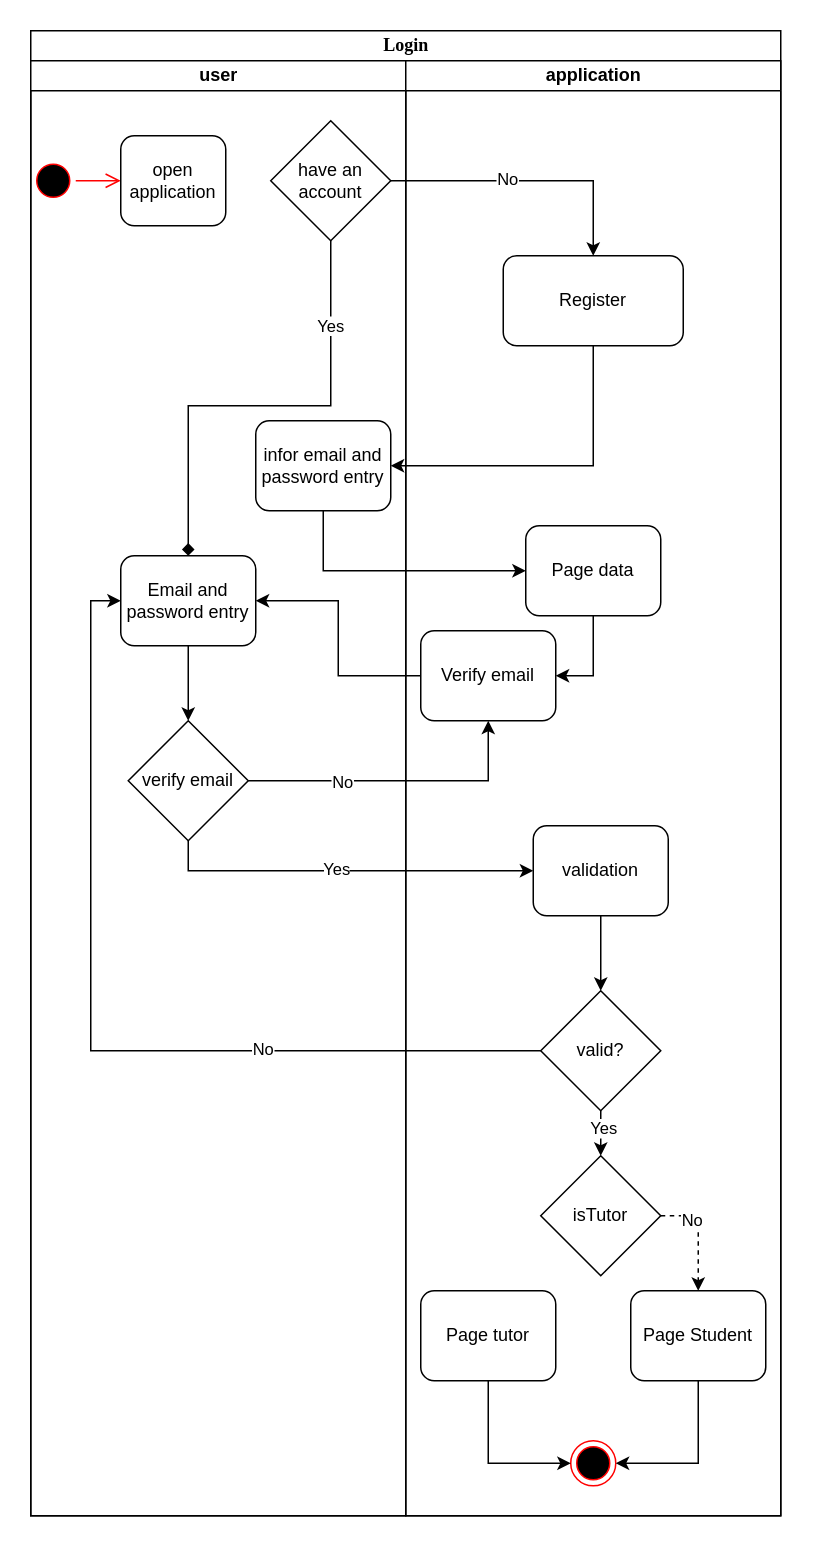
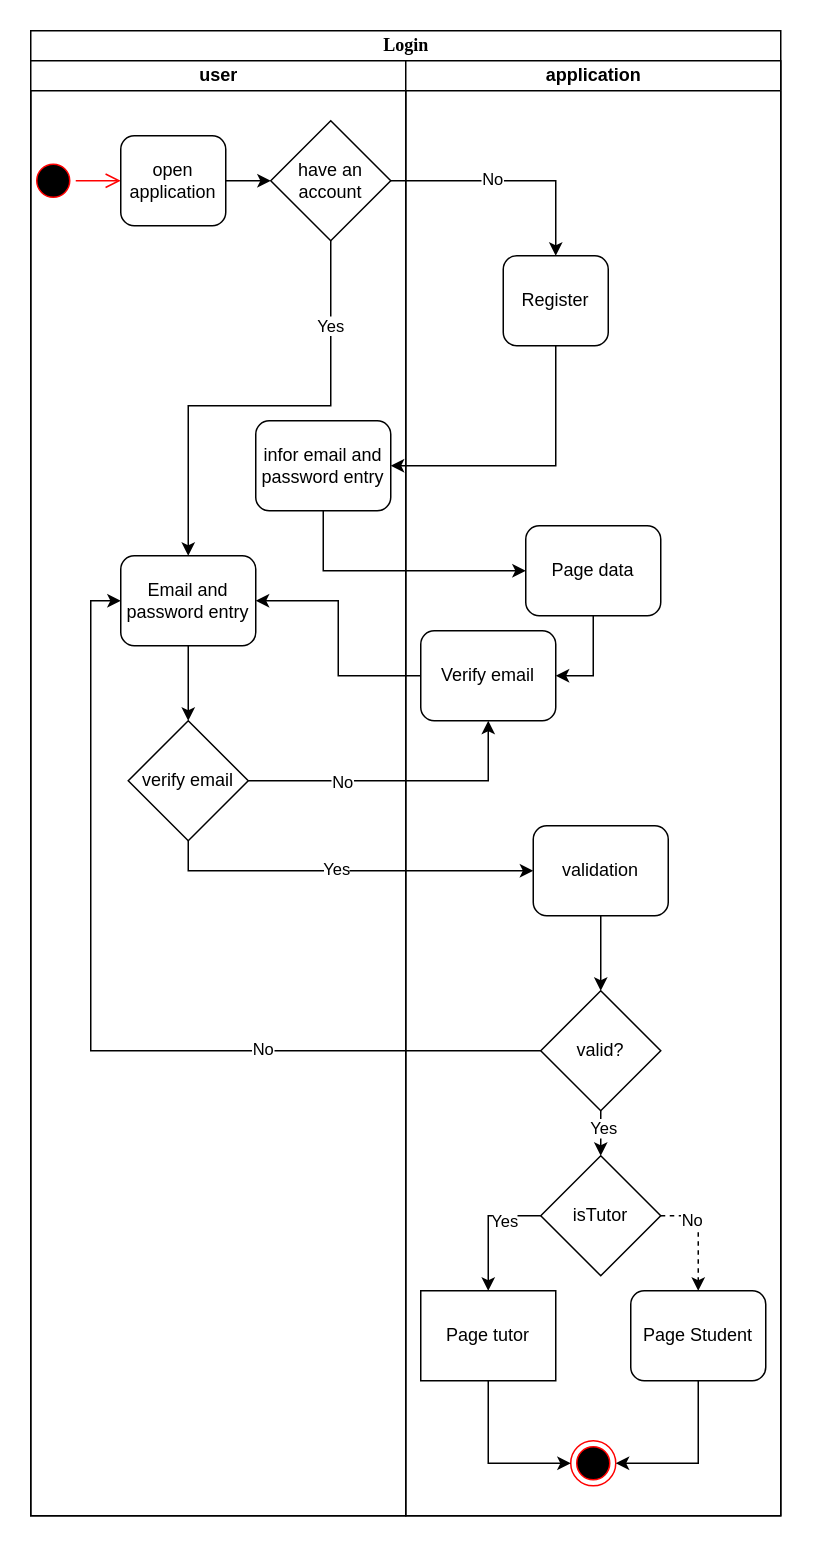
  <mxCell id="0" />
  <mxCell id="1" parent="0" />
  <mxCell id="2" value="Login" style="swimlane;html=1;childLayout=stackLayout;startSize=20;rounded=0;shadow=0;comic=0;labelBackgroundColor=none;strokeWidth=1;fontFamily=Verdana;fontSize=12;align=center;" parent="1" vertex="1"><mxGeometry x="20" y="20" width="500" height="990" as="geometry" /></mxCell>
  <mxCell id="3" value="user" style="swimlane;html=1;startSize=20;" parent="2" vertex="1"><mxGeometry y="20" width="250" height="970" as="geometry" /></mxCell>
  <mxCell id="4" value="" style="ellipse;html=1;shape=startState;fillColor=#000000;strokeColor=#ff0000;" vertex="1" parent="3"><mxGeometry y="65" width="30" height="30" as="geometry" /></mxCell>
  <mxCell id="5" value="" style="edgeStyle=orthogonalEdgeStyle;html=1;verticalAlign=bottom;endArrow=open;endSize=8;strokeColor=#ff0000;rounded=0;entryX=0;entryY=0.5;entryDx=0;entryDy=0;" edge="1" source="4" parent="3" target="7"><mxGeometry relative="1" as="geometry"><mxPoint x="45" y="130" as="targetPoint" /></mxGeometry></mxCell>
+ <mxCell id="6" value="" style="edgeStyle=orthogonalEdgeStyle;rounded=0;orthogonalLoop=1;jettySize=auto;html=1;" edge="1" parent="3" source="7" target="10"><mxGeometry relative="1" as="geometry" /></mxCell>
  <mxCell id="7" value="open application" style="rounded=1;whiteSpace=wrap;html=1;" vertex="1" parent="3"><mxGeometry x="60" y="50" width="70" height="60" as="geometry" /></mxCell>
- <mxCell id="8" value="" style="edgeStyle=orthogonalEdgeStyle;rounded=0;orthogonalLoop=1;jettySize=auto;html=1;entryX=0.5;entryY=0;entryDx=0;entryDy=0;endArrow=diamond;" edge="1" parent="3" source="10" target="12"><mxGeometry relative="1" as="geometry"><Array as="points"><mxPoint x="200" y="230" /><mxPoint x="105" y="230" /></Array></mxGeometry></mxCell>
+ <mxCell id="8" value="" style="edgeStyle=orthogonalEdgeStyle;rounded=0;orthogonalLoop=1;jettySize=auto;html=1;entryX=0.5;entryY=0;entryDx=0;entryDy=0;" edge="1" parent="3" source="10" target="12"><mxGeometry relative="1" as="geometry"><Array as="points"><mxPoint x="200" y="230" /><mxPoint x="105" y="230" /></Array></mxGeometry></mxCell>
  <mxCell id="9" value="Yes" style="edgeLabel;html=1;align=center;verticalAlign=middle;resizable=0;points=[];" vertex="1" connectable="0" parent="8"><mxGeometry x="-0.633" y="-1" relative="1" as="geometry"><mxPoint as="offset" /></mxGeometry></mxCell>
  <mxCell id="10" value="have an account" style="rhombus;whiteSpace=wrap;html=1;" vertex="1" parent="3"><mxGeometry x="160" y="40" width="80" height="80" as="geometry" /></mxCell>
  <mxCell id="11" value="" style="edgeStyle=orthogonalEdgeStyle;rounded=0;orthogonalLoop=1;jettySize=auto;html=1;" edge="1" parent="3" source="12" target="14"><mxGeometry relative="1" as="geometry" /></mxCell>
  <mxCell id="12" value="Email and password entry" style="rounded=1;whiteSpace=wrap;html=1;" vertex="1" parent="3"><mxGeometry x="60" y="330" width="90" height="60" as="geometry" /></mxCell>
  <mxCell id="13" value="infor email and password entry" style="rounded=1;whiteSpace=wrap;html=1;" vertex="1" parent="3"><mxGeometry x="150" y="240" width="90" height="60" as="geometry" /></mxCell>
  <mxCell id="14" value="verify email" style="rhombus;whiteSpace=wrap;html=1;" vertex="1" parent="3"><mxGeometry x="65" y="440" width="80" height="80" as="geometry" /></mxCell>
  <mxCell id="15" value="application" style="swimlane;html=1;startSize=20;" parent="2" vertex="1"><mxGeometry x="250" y="20" width="250" height="970" as="geometry" /></mxCell>
  <mxCell id="16" value="" style="ellipse;html=1;shape=endState;fillColor=#000000;strokeColor=#ff0000;" vertex="1" parent="15"><mxGeometry x="110" y="920" width="30" height="30" as="geometry" /></mxCell>
- <mxCell id="17" value="Register" style="rounded=1;whiteSpace=wrap;html=1;" vertex="1" parent="15"><mxGeometry x="65" y="130" width="120" height="60" as="geometry" /></mxCell>
+ <mxCell id="17" value="Register" style="rounded=1;whiteSpace=wrap;html=1;" vertex="1" parent="15"><mxGeometry x="65" y="130" width="70" height="60" as="geometry" /></mxCell>
  <mxCell id="18" value="Page data" style="rounded=1;whiteSpace=wrap;html=1;" vertex="1" parent="15"><mxGeometry x="80" y="310" width="90" height="60" as="geometry" /></mxCell>
  <mxCell id="19" value="Verify email" style="rounded=1;whiteSpace=wrap;html=1;" vertex="1" parent="15"><mxGeometry x="10" y="380" width="90" height="60" as="geometry" /></mxCell>
  <mxCell id="20" style="edgeStyle=orthogonalEdgeStyle;rounded=0;orthogonalLoop=1;jettySize=auto;html=1;exitX=0.5;exitY=1;exitDx=0;exitDy=0;entryX=1;entryY=0.5;entryDx=0;entryDy=0;" edge="1" parent="15" source="18" target="19"><mxGeometry relative="1" as="geometry" /></mxCell>
  <mxCell id="21" style="edgeStyle=orthogonalEdgeStyle;rounded=0;orthogonalLoop=1;jettySize=auto;html=1;exitX=0.5;exitY=1;exitDx=0;exitDy=0;entryX=0.5;entryY=0;entryDx=0;entryDy=0;" edge="1" parent="15" source="22" target="25"><mxGeometry relative="1" as="geometry" /></mxCell>
  <mxCell id="22" value="validation" style="rounded=1;whiteSpace=wrap;html=1;" vertex="1" parent="15"><mxGeometry x="85" y="510" width="90" height="60" as="geometry" /></mxCell>
  <mxCell id="23" value="" style="edgeStyle=orthogonalEdgeStyle;rounded=0;orthogonalLoop=1;jettySize=auto;html=1;" edge="1" parent="15" source="25" target="30"><mxGeometry relative="1" as="geometry" /></mxCell>
  <mxCell id="24" value="Yes" style="edgeLabel;html=1;align=center;verticalAlign=middle;resizable=0;points=[];" vertex="1" connectable="0" parent="23"><mxGeometry x="0.16" y="-1" relative="1" as="geometry"><mxPoint as="offset" /></mxGeometry></mxCell>
  <mxCell id="25" value="valid?" style="rhombus;whiteSpace=wrap;html=1;" vertex="1" parent="15"><mxGeometry x="90" y="620" width="80" height="80" as="geometry" /></mxCell>
  <mxCell id="26" style="edgeStyle=orthogonalEdgeStyle;rounded=0;orthogonalLoop=1;jettySize=auto;html=1;exitX=1;exitY=0.5;exitDx=0;exitDy=0;entryX=0.5;entryY=0;entryDx=0;entryDy=0;dashed=1;" edge="1" parent="15" source="30" target="32"><mxGeometry relative="1" as="geometry" /></mxCell>
  <mxCell id="27" value="No" style="edgeLabel;html=1;align=center;verticalAlign=middle;resizable=0;points=[];" vertex="1" connectable="0" parent="26"><mxGeometry x="-0.447" y="-2" relative="1" as="geometry"><mxPoint x="-1" as="offset" /></mxGeometry></mxCell>
+ <mxCell id="28" style="edgeStyle=orthogonalEdgeStyle;rounded=0;orthogonalLoop=1;jettySize=auto;html=1;exitX=0;exitY=0.5;exitDx=0;exitDy=0;entryX=0.5;entryY=0;entryDx=0;entryDy=0;" edge="1" parent="15" source="30" target="34"><mxGeometry relative="1" as="geometry" /></mxCell>
+ <mxCell id="29" value="Yes" style="edgeLabel;html=1;align=center;verticalAlign=middle;resizable=0;points=[];" vertex="1" connectable="0" parent="28"><mxGeometry x="-0.429" y="3" relative="1" as="geometry"><mxPoint x="-1" as="offset" /></mxGeometry></mxCell>
  <mxCell id="30" value="isTutor" style="rhombus;whiteSpace=wrap;html=1;" vertex="1" parent="15"><mxGeometry x="90" y="730" width="80" height="80" as="geometry" /></mxCell>
  <mxCell id="31" style="edgeStyle=orthogonalEdgeStyle;rounded=0;orthogonalLoop=1;jettySize=auto;html=1;exitX=0.5;exitY=1;exitDx=0;exitDy=0;entryX=1;entryY=0.5;entryDx=0;entryDy=0;" edge="1" parent="15" source="32" target="16"><mxGeometry relative="1" as="geometry" /></mxCell>
  <mxCell id="32" value="Page Student" style="rounded=1;whiteSpace=wrap;html=1;" vertex="1" parent="15"><mxGeometry x="150" y="820" width="90" height="60" as="geometry" /></mxCell>
  <mxCell id="33" style="edgeStyle=orthogonalEdgeStyle;rounded=0;orthogonalLoop=1;jettySize=auto;html=1;exitX=0.5;exitY=1;exitDx=0;exitDy=0;entryX=0;entryY=0.5;entryDx=0;entryDy=0;" edge="1" parent="15" source="34" target="16"><mxGeometry relative="1" as="geometry" /></mxCell>
- <mxCell id="34" value="Page tutor" style="rounded=1;whiteSpace=wrap;html=1;" vertex="1" parent="15"><mxGeometry x="10" y="820" width="90" height="60" as="geometry" /></mxCell>
+ <mxCell id="34" value="Page tutor" style="whiteSpace=wrap;html=1;rounded=0;" vertex="1" parent="15"><mxGeometry x="10" y="820" width="90" height="60" as="geometry" /></mxCell>
  <mxCell id="35" value="" style="edgeStyle=orthogonalEdgeStyle;rounded=0;orthogonalLoop=1;jettySize=auto;html=1;" edge="1" parent="2" source="10" target="17"><mxGeometry relative="1" as="geometry" /></mxCell>
  <mxCell id="36" value="No" style="edgeLabel;html=1;align=center;verticalAlign=middle;resizable=0;points=[];" vertex="1" connectable="0" parent="35"><mxGeometry x="-0.154" y="2" relative="1" as="geometry"><mxPoint x="-1" as="offset" /></mxGeometry></mxCell>
  <mxCell id="37" style="edgeStyle=orthogonalEdgeStyle;rounded=0;orthogonalLoop=1;jettySize=auto;html=1;exitX=0.5;exitY=1;exitDx=0;exitDy=0;entryX=1;entryY=0.5;entryDx=0;entryDy=0;" edge="1" parent="2" source="17" target="13"><mxGeometry relative="1" as="geometry" /></mxCell>
  <mxCell id="38" style="edgeStyle=orthogonalEdgeStyle;rounded=0;orthogonalLoop=1;jettySize=auto;html=1;exitX=0.5;exitY=1;exitDx=0;exitDy=0;entryX=0;entryY=0.5;entryDx=0;entryDy=0;" edge="1" parent="2" source="13" target="18"><mxGeometry relative="1" as="geometry" /></mxCell>
  <mxCell id="39" style="edgeStyle=orthogonalEdgeStyle;rounded=0;orthogonalLoop=1;jettySize=auto;html=1;exitX=0;exitY=0.5;exitDx=0;exitDy=0;entryX=1;entryY=0.5;entryDx=0;entryDy=0;" edge="1" parent="2" source="19" target="12"><mxGeometry relative="1" as="geometry" /></mxCell>
  <mxCell id="40" style="edgeStyle=orthogonalEdgeStyle;rounded=0;orthogonalLoop=1;jettySize=auto;html=1;exitX=1;exitY=0.5;exitDx=0;exitDy=0;entryX=0.5;entryY=1;entryDx=0;entryDy=0;" edge="1" parent="2" source="14" target="19"><mxGeometry relative="1" as="geometry" /></mxCell>
  <mxCell id="41" value="No" style="edgeLabel;html=1;align=center;verticalAlign=middle;resizable=0;points=[];" vertex="1" connectable="0" parent="40"><mxGeometry x="-0.367" relative="1" as="geometry"><mxPoint x="-1" as="offset" /></mxGeometry></mxCell>
  <mxCell id="42" style="edgeStyle=orthogonalEdgeStyle;rounded=0;orthogonalLoop=1;jettySize=auto;html=1;exitX=0.5;exitY=1;exitDx=0;exitDy=0;entryX=0;entryY=0.5;entryDx=0;entryDy=0;" edge="1" parent="2" source="14" target="22"><mxGeometry relative="1" as="geometry" /></mxCell>
  <mxCell id="43" value="Yes" style="edgeLabel;html=1;align=center;verticalAlign=middle;resizable=0;points=[];" vertex="1" connectable="0" parent="42"><mxGeometry x="-0.054" y="2" relative="1" as="geometry"><mxPoint as="offset" /></mxGeometry></mxCell>
  <mxCell id="44" style="edgeStyle=orthogonalEdgeStyle;rounded=0;orthogonalLoop=1;jettySize=auto;html=1;exitX=0;exitY=0.5;exitDx=0;exitDy=0;entryX=0;entryY=0.5;entryDx=0;entryDy=0;" edge="1" parent="2" source="25" target="12"><mxGeometry relative="1" as="geometry" /></mxCell>
  <mxCell id="45" value="No" style="edgeLabel;html=1;align=center;verticalAlign=middle;resizable=0;points=[];" vertex="1" connectable="0" parent="44"><mxGeometry x="-0.402" y="-2" relative="1" as="geometry"><mxPoint x="-1" as="offset" /></mxGeometry></mxCell>
